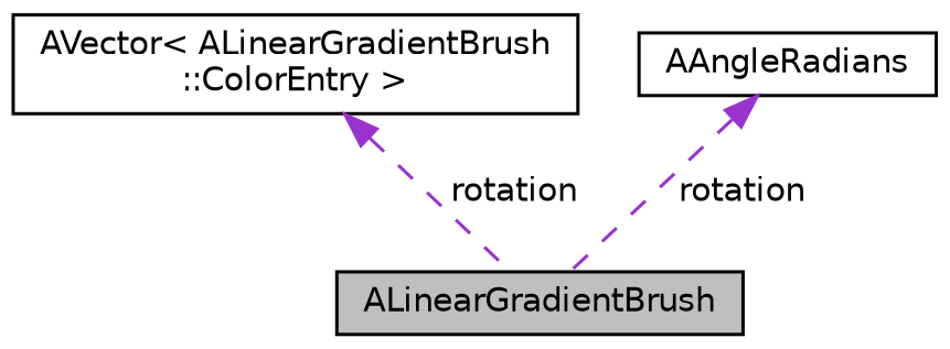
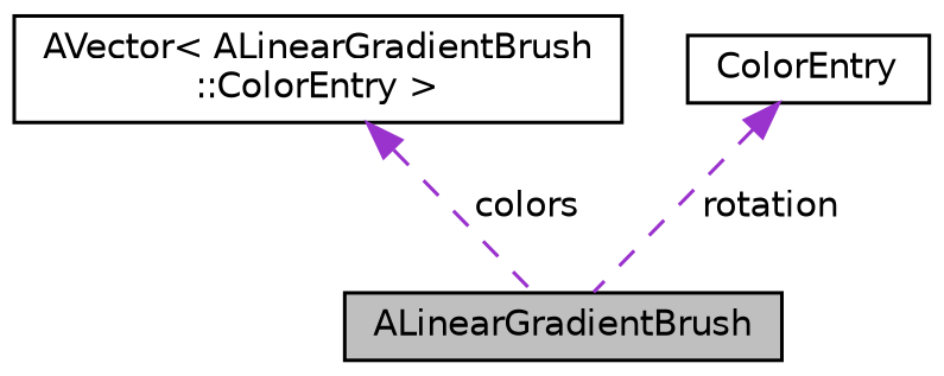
  digraph {
    node [color=black fillcolor=white fontname=Helvetica fontsize=10 shape=record style=filled]
    edge [color=darkorchid3 dir=back fontname=Helvetica fontsize=10 labelfontname=Helvetica labelfontsize=10 style=dashed]
    n1 [fillcolor=grey75 fontcolor=black height=0.2 label=ALinearGradientBrush width=0.4]
    n2 [height=0.2 label="AVector\< ALinearGradientBrush\l::ColorEntry \>" width=0.4]
-   n3 [height=0.2 label=AAngleRadians width=0.4]
-   n2 -> n1 [label=" rotation"]
+   n3 [height=0.2 label=ColorEntry width=0.4]
+   n2 -> n1 [label=" colors"]
    n3 -> n1 [label=" rotation"]
  }
